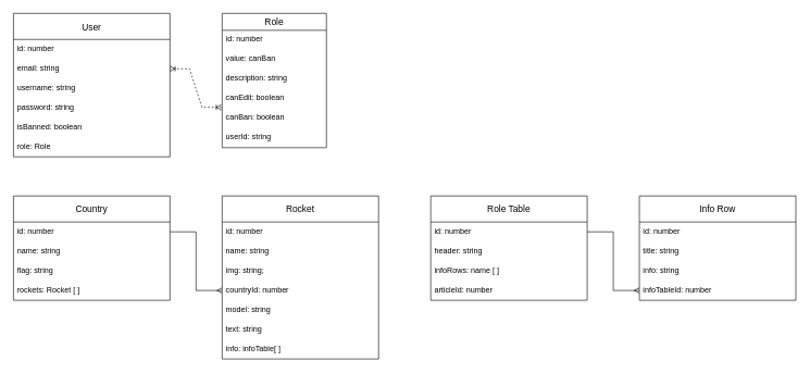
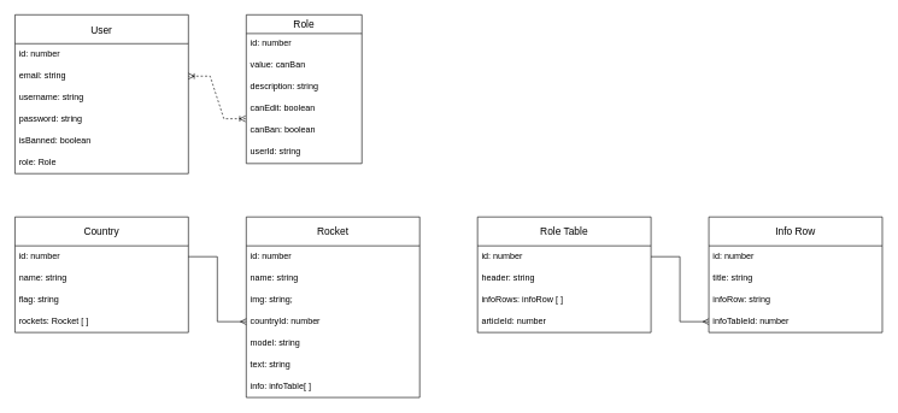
  <mxCell id="0" />
  <mxCell id="1" parent="0" />
  <mxCell id="2" value="Country" style="swimlane;fontStyle=0;childLayout=stackLayout;horizontal=1;startSize=40;horizontalStack=0;resizeParent=1;resizeParentMax=0;resizeLast=0;collapsible=1;marginBottom=0;align=center;fontSize=14;" parent="1" vertex="1"><mxGeometry x="20" y="300" width="240" height="160" as="geometry" /></mxCell>
  <mxCell id="3" value="id: number" style="text;strokeColor=none;fillColor=none;spacingLeft=4;spacingRight=4;overflow=hidden;rotatable=0;points=[[0,0.5],[1,0.5]];portConstraint=eastwest;fontSize=12;" parent="2" vertex="1"><mxGeometry y="40" width="240" height="30" as="geometry" /></mxCell>
  <mxCell id="4" value="name: string" style="text;strokeColor=none;fillColor=none;spacingLeft=4;spacingRight=4;overflow=hidden;rotatable=0;points=[[0,0.5],[1,0.5]];portConstraint=eastwest;fontSize=12;" parent="2" vertex="1"><mxGeometry y="70" width="240" height="30" as="geometry" /></mxCell>
  <mxCell id="5" value="flag: string" style="text;strokeColor=none;fillColor=none;spacingLeft=4;spacingRight=4;overflow=hidden;rotatable=0;points=[[0,0.5],[1,0.5]];portConstraint=eastwest;fontSize=12;" parent="2" vertex="1"><mxGeometry y="100" width="240" height="30" as="geometry" /></mxCell>
  <mxCell id="6" value="rockets: Rocket [ ]" style="text;strokeColor=none;fillColor=none;spacingLeft=4;spacingRight=4;overflow=hidden;rotatable=0;points=[[0,0.5],[1,0.5]];portConstraint=eastwest;fontSize=12;" parent="2" vertex="1"><mxGeometry y="130" width="240" height="30" as="geometry" /></mxCell>
  <mxCell id="7" value="Rocket" style="swimlane;fontStyle=0;childLayout=stackLayout;horizontal=1;startSize=40;horizontalStack=0;resizeParent=1;resizeParentMax=0;resizeLast=0;collapsible=1;marginBottom=0;align=center;fontSize=14;" parent="1" vertex="1"><mxGeometry x="340" y="300" width="240" height="250" as="geometry" /></mxCell>
  <mxCell id="8" value="id: number" style="text;strokeColor=none;fillColor=none;spacingLeft=4;spacingRight=4;overflow=hidden;rotatable=0;points=[[0,0.5],[1,0.5]];portConstraint=eastwest;fontSize=12;" parent="7" vertex="1"><mxGeometry y="40" width="240" height="30" as="geometry" /></mxCell>
  <mxCell id="9" value="name: string" style="text;strokeColor=none;fillColor=none;spacingLeft=4;spacingRight=4;overflow=hidden;rotatable=0;points=[[0,0.5],[1,0.5]];portConstraint=eastwest;fontSize=12;" parent="7" vertex="1"><mxGeometry y="70" width="240" height="30" as="geometry" /></mxCell>
  <mxCell id="10" value="img: string;" style="text;strokeColor=none;fillColor=none;spacingLeft=4;spacingRight=4;overflow=hidden;rotatable=0;points=[[0,0.5],[1,0.5]];portConstraint=eastwest;fontSize=12;" parent="7" vertex="1"><mxGeometry y="100" width="240" height="30" as="geometry" /></mxCell>
  <mxCell id="11" value="countryId: number" style="text;strokeColor=none;fillColor=none;spacingLeft=4;spacingRight=4;overflow=hidden;rotatable=0;points=[[0,0.5],[1,0.5]];portConstraint=eastwest;fontSize=12;" parent="7" vertex="1"><mxGeometry y="130" width="240" height="30" as="geometry" /></mxCell>
  <mxCell id="12" value="model: string" style="text;strokeColor=none;fillColor=none;spacingLeft=4;spacingRight=4;overflow=hidden;rotatable=0;points=[[0,0.5],[1,0.5]];portConstraint=eastwest;fontSize=12;" vertex="1" parent="7"><mxGeometry y="160" width="240" height="30" as="geometry" /></mxCell>
  <mxCell id="13" value="text: string" style="text;strokeColor=none;fillColor=none;spacingLeft=4;spacingRight=4;overflow=hidden;rotatable=0;points=[[0,0.5],[1,0.5]];portConstraint=eastwest;fontSize=12;" vertex="1" parent="7"><mxGeometry y="190" width="240" height="30" as="geometry" /></mxCell>
  <mxCell id="14" value="info: infoTable[ ]" style="text;strokeColor=none;fillColor=none;spacingLeft=4;spacingRight=4;overflow=hidden;rotatable=0;points=[[0,0.5],[1,0.5]];portConstraint=eastwest;fontSize=12;" vertex="1" parent="7"><mxGeometry y="220" width="240" height="30" as="geometry" /></mxCell>
  <mxCell id="15" style="edgeStyle=orthogonalEdgeStyle;rounded=0;orthogonalLoop=1;jettySize=auto;html=1;entryX=0;entryY=0.5;entryDx=0;entryDy=0;endArrow=ERmany;endFill=0;" parent="1" source="3" target="11" edge="1"><mxGeometry relative="1" as="geometry" /></mxCell>
  <mxCell id="16" value="Role Table" style="swimlane;fontStyle=0;childLayout=stackLayout;horizontal=1;startSize=40;horizontalStack=0;resizeParent=1;resizeParentMax=0;resizeLast=0;collapsible=1;marginBottom=0;align=center;fontSize=14;" parent="1" vertex="1"><mxGeometry x="660" y="300" width="240" height="160" as="geometry" /></mxCell>
  <mxCell id="17" value="id: number" style="text;strokeColor=none;fillColor=none;spacingLeft=4;spacingRight=4;overflow=hidden;rotatable=0;points=[[0,0.5],[1,0.5]];portConstraint=eastwest;fontSize=12;" parent="16" vertex="1"><mxGeometry y="40" width="240" height="30" as="geometry" /></mxCell>
  <mxCell id="18" value="header: string" style="text;strokeColor=none;fillColor=none;spacingLeft=4;spacingRight=4;overflow=hidden;rotatable=0;points=[[0,0.5],[1,0.5]];portConstraint=eastwest;fontSize=12;" parent="16" vertex="1"><mxGeometry y="70" width="240" height="30" as="geometry" /></mxCell>
- <mxCell id="19" value="infoRows: name [ ] " style="text;strokeColor=none;fillColor=none;spacingLeft=4;spacingRight=4;overflow=hidden;rotatable=0;points=[[0,0.5],[1,0.5]];portConstraint=eastwest;fontSize=12;" parent="16" vertex="1"><mxGeometry y="100" width="240" height="30" as="geometry" /></mxCell>
+ <mxCell id="19" value="infoRows: infoRow [ ] " style="text;strokeColor=none;fillColor=none;spacingLeft=4;spacingRight=4;overflow=hidden;rotatable=0;points=[[0,0.5],[1,0.5]];portConstraint=eastwest;fontSize=12;" parent="16" vertex="1"><mxGeometry y="100" width="240" height="30" as="geometry" /></mxCell>
  <mxCell id="20" value="articleId: number" style="text;strokeColor=none;fillColor=none;spacingLeft=4;spacingRight=4;overflow=hidden;rotatable=0;points=[[0,0.5],[1,0.5]];portConstraint=eastwest;fontSize=12;" parent="16" vertex="1"><mxGeometry y="130" width="240" height="30" as="geometry" /></mxCell>
  <mxCell id="21" value="Info Row" style="swimlane;fontStyle=0;childLayout=stackLayout;horizontal=1;startSize=40;horizontalStack=0;resizeParent=1;resizeParentMax=0;resizeLast=0;collapsible=1;marginBottom=0;align=center;fontSize=14;" parent="1" vertex="1"><mxGeometry x="980" y="300" width="240" height="160" as="geometry" /></mxCell>
  <mxCell id="22" value="id: number" style="text;strokeColor=none;fillColor=none;spacingLeft=4;spacingRight=4;overflow=hidden;rotatable=0;points=[[0,0.5],[1,0.5]];portConstraint=eastwest;fontSize=12;" parent="21" vertex="1"><mxGeometry y="40" width="240" height="30" as="geometry" /></mxCell>
  <mxCell id="23" value="title: string" style="text;strokeColor=none;fillColor=none;spacingLeft=4;spacingRight=4;overflow=hidden;rotatable=0;points=[[0,0.5],[1,0.5]];portConstraint=eastwest;fontSize=12;" parent="21" vertex="1"><mxGeometry y="70" width="240" height="30" as="geometry" /></mxCell>
- <mxCell id="24" value="info: string" style="text;strokeColor=none;fillColor=none;spacingLeft=4;spacingRight=4;overflow=hidden;rotatable=0;points=[[0,0.5],[1,0.5]];portConstraint=eastwest;fontSize=12;" parent="21" vertex="1"><mxGeometry y="100" width="240" height="30" as="geometry" /></mxCell>
+ <mxCell id="24" value="infoRow: string" style="text;strokeColor=none;fillColor=none;spacingLeft=4;spacingRight=4;overflow=hidden;rotatable=0;points=[[0,0.5],[1,0.5]];portConstraint=eastwest;fontSize=12;" parent="21" vertex="1"><mxGeometry y="100" width="240" height="30" as="geometry" /></mxCell>
  <mxCell id="25" value="infoTableId: number" style="text;strokeColor=none;fillColor=none;spacingLeft=4;spacingRight=4;overflow=hidden;rotatable=0;points=[[0,0.5],[1,0.5]];portConstraint=eastwest;fontSize=12;" parent="21" vertex="1"><mxGeometry y="130" width="240" height="30" as="geometry" /></mxCell>
  <mxCell id="26" style="edgeStyle=orthogonalEdgeStyle;rounded=0;orthogonalLoop=1;jettySize=auto;html=1;exitX=1;exitY=0.5;exitDx=0;exitDy=0;entryX=0;entryY=0.5;entryDx=0;entryDy=0;endArrow=ERmany;endFill=0;" parent="1" source="17" target="25" edge="1"><mxGeometry relative="1" as="geometry" /></mxCell>
  <mxCell id="27" value="User" style="swimlane;fontStyle=0;childLayout=stackLayout;horizontal=1;startSize=40;horizontalStack=0;resizeParent=1;resizeParentMax=0;resizeLast=0;collapsible=1;marginBottom=0;align=center;fontSize=14;" parent="1" vertex="1"><mxGeometry x="20" y="20" width="240" height="220" as="geometry" /></mxCell>
  <mxCell id="28" value="id: number" style="text;strokeColor=none;fillColor=none;spacingLeft=4;spacingRight=4;overflow=hidden;rotatable=0;points=[[0,0.5],[1,0.5]];portConstraint=eastwest;fontSize=12;" parent="27" vertex="1"><mxGeometry y="40" width="240" height="30" as="geometry" /></mxCell>
  <mxCell id="29" value="email: string" style="text;strokeColor=none;fillColor=none;spacingLeft=4;spacingRight=4;overflow=hidden;rotatable=0;points=[[0,0.5],[1,0.5]];portConstraint=eastwest;fontSize=12;" parent="27" vertex="1"><mxGeometry y="70" width="240" height="30" as="geometry" /></mxCell>
  <mxCell id="30" value="username: string" style="text;strokeColor=none;fillColor=none;spacingLeft=4;spacingRight=4;overflow=hidden;rotatable=0;points=[[0,0.5],[1,0.5]];portConstraint=eastwest;fontSize=12;" parent="27" vertex="1"><mxGeometry y="100" width="240" height="30" as="geometry" /></mxCell>
  <mxCell id="31" value="password: string" style="text;strokeColor=none;fillColor=none;spacingLeft=4;spacingRight=4;overflow=hidden;rotatable=0;points=[[0,0.5],[1,0.5]];portConstraint=eastwest;fontSize=12;" parent="27" vertex="1"><mxGeometry y="130" width="240" height="30" as="geometry" /></mxCell>
  <mxCell id="32" value="isBanned: boolean" style="text;strokeColor=none;fillColor=none;spacingLeft=4;spacingRight=4;overflow=hidden;rotatable=0;points=[[0,0.5],[1,0.5]];portConstraint=eastwest;fontSize=12;" parent="27" vertex="1"><mxGeometry y="160" width="240" height="30" as="geometry" /></mxCell>
  <mxCell id="33" value="role: Role" style="text;strokeColor=none;fillColor=none;spacingLeft=4;spacingRight=4;overflow=hidden;rotatable=0;points=[[0,0.5],[1,0.5]];portConstraint=eastwest;fontSize=12;" vertex="1" parent="27"><mxGeometry y="190" width="240" height="30" as="geometry" /></mxCell>
  <mxCell id="34" value="Role" style="swimlane;fontStyle=0;childLayout=stackLayout;horizontal=1;startSize=26;horizontalStack=0;resizeParent=1;resizeParentMax=0;resizeLast=0;collapsible=1;marginBottom=0;align=center;fontSize=14;" parent="1" vertex="1"><mxGeometry x="340" y="20" width="160" height="206" as="geometry" /></mxCell>
  <mxCell id="35" value="id: number" style="text;strokeColor=none;fillColor=none;spacingLeft=4;spacingRight=4;overflow=hidden;rotatable=0;points=[[0,0.5],[1,0.5]];portConstraint=eastwest;fontSize=12;" parent="34" vertex="1"><mxGeometry y="26" width="160" height="30" as="geometry" /></mxCell>
  <mxCell id="36" value="value: canBan" style="text;strokeColor=none;fillColor=none;spacingLeft=4;spacingRight=4;overflow=hidden;rotatable=0;points=[[0,0.5],[1,0.5]];portConstraint=eastwest;fontSize=12;" vertex="1" parent="34"><mxGeometry y="56" width="160" height="30" as="geometry" /></mxCell>
  <mxCell id="37" value="description: string" style="text;strokeColor=none;fillColor=none;spacingLeft=4;spacingRight=4;overflow=hidden;rotatable=0;points=[[0,0.5],[1,0.5]];portConstraint=eastwest;fontSize=12;" vertex="1" parent="34"><mxGeometry y="86" width="160" height="30" as="geometry" /></mxCell>
  <mxCell id="38" value="canEdit: boolean" style="text;strokeColor=none;fillColor=none;spacingLeft=4;spacingRight=4;overflow=hidden;rotatable=0;points=[[0,0.5],[1,0.5]];portConstraint=eastwest;fontSize=12;" parent="34" vertex="1"><mxGeometry y="116" width="160" height="30" as="geometry" /></mxCell>
  <mxCell id="39" value="canBan: boolean" style="text;strokeColor=none;fillColor=none;spacingLeft=4;spacingRight=4;overflow=hidden;rotatable=0;points=[[0,0.5],[1,0.5]];portConstraint=eastwest;fontSize=12;" parent="34" vertex="1"><mxGeometry y="146" width="160" height="30" as="geometry" /></mxCell>
  <mxCell id="40" value="userId: string" style="text;strokeColor=none;fillColor=none;spacingLeft=4;spacingRight=4;overflow=hidden;rotatable=0;points=[[0,0.5],[1,0.5]];portConstraint=eastwest;fontSize=12;" parent="34" vertex="1"><mxGeometry y="176" width="160" height="30" as="geometry" /></mxCell>
  <mxCell id="41" value="" style="edgeStyle=entityRelationEdgeStyle;fontSize=12;html=1;endArrow=ERoneToMany;rounded=0;entryX=1;entryY=0.5;entryDx=0;entryDy=0;exitX=-0.006;exitY=-0.067;exitDx=0;exitDy=0;exitPerimeter=0;startArrow=ERoneToMany;startFill=0;dashed=1;" parent="1" source="39" target="29" edge="1"><mxGeometry width="100" height="100" relative="1" as="geometry"><mxPoint x="570" y="400" as="sourcePoint" /><mxPoint x="670" y="300" as="targetPoint" /></mxGeometry></mxCell>
